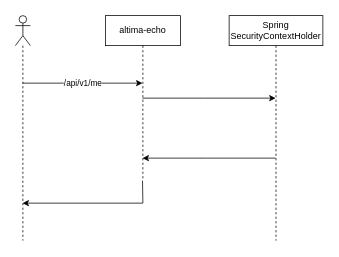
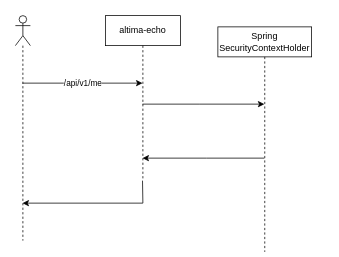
  <mxCell id="0" />
  <mxCell id="1" parent="0" />
  <mxCell id="2" value="/api/v1/me" style="edgeStyle=elbowEdgeStyle;rounded=0;orthogonalLoop=1;jettySize=auto;html=1;elbow=vertical;curved=0;" parent="1" source="3" target="7" edge="1"><mxGeometry relative="1" as="geometry"><mxPoint x="199.5" y="110" as="targetPoint" /><Array as="points"><mxPoint x="105" y="110" /></Array><mxPoint as="offset" /></mxGeometry></mxCell>
  <mxCell id="3" value="" style="shape=umlLifeline;perimeter=lifelinePerimeter;whiteSpace=wrap;html=1;container=1;dropTarget=0;collapsible=0;recursiveResize=0;outlineConnect=0;portConstraint=eastwest;newEdgeStyle={&quot;edgeStyle&quot;:&quot;elbowEdgeStyle&quot;,&quot;elbow&quot;:&quot;vertical&quot;,&quot;curved&quot;:0,&quot;rounded&quot;:0};participant=umlActor;" parent="1" vertex="1"><mxGeometry x="20" y="20" width="20" height="300" as="geometry" /></mxCell>
  <mxCell id="4" style="edgeStyle=elbowEdgeStyle;rounded=0;orthogonalLoop=1;jettySize=auto;html=1;elbow=vertical;curved=0;" parent="1" source="7" target="8" edge="1"><mxGeometry relative="1" as="geometry"><mxPoint x="199.5" y="170" as="sourcePoint" /><mxPoint x="359.5" y="170" as="targetPoint" /></mxGeometry></mxCell>
  <mxCell id="5" style="edgeStyle=elbowEdgeStyle;rounded=0;orthogonalLoop=1;jettySize=auto;html=1;elbow=vertical;curved=0;" parent="1" source="7" target="3" edge="1"><mxGeometry relative="1" as="geometry"><mxPoint x="199.5" y="270" as="sourcePoint" /><Array as="points"><mxPoint x="105" y="270" /></Array></mxGeometry></mxCell>
  <mxCell id="6" style="edgeStyle=elbowEdgeStyle;rounded=0;orthogonalLoop=1;jettySize=auto;html=1;elbow=vertical;curved=0;" parent="1" source="8" target="7" edge="1"><mxGeometry relative="1" as="geometry"><mxPoint x="199.5" y="210" as="targetPoint" /><Array as="points"><mxPoint x="275" y="210" /></Array><mxPoint x="359.5" y="210" as="sourcePoint" /></mxGeometry></mxCell>
  <mxCell id="7" value="altima-echo" style="shape=umlLifeline;perimeter=lifelinePerimeter;whiteSpace=wrap;html=1;container=1;dropTarget=0;collapsible=0;recursiveResize=0;outlineConnect=0;portConstraint=eastwest;newEdgeStyle={&quot;edgeStyle&quot;:&quot;elbowEdgeStyle&quot;,&quot;elbow&quot;:&quot;vertical&quot;,&quot;curved&quot;:0,&quot;rounded&quot;:0};" parent="1" vertex="1"><mxGeometry x="140" y="20" width="100" height="220" as="geometry" /></mxCell>
- <mxCell id="8" value="Spring SecurityContextHolder" style="shape=umlLifeline;perimeter=lifelinePerimeter;whiteSpace=wrap;html=1;container=1;dropTarget=0;collapsible=0;recursiveResize=0;outlineConnect=0;portConstraint=eastwest;newEdgeStyle={&quot;edgeStyle&quot;:&quot;elbowEdgeStyle&quot;,&quot;elbow&quot;:&quot;vertical&quot;,&quot;curved&quot;:0,&quot;rounded&quot;:0};" vertex="1" parent="1"><mxGeometry x="305" y="20" width="125" height="300" as="geometry" /></mxCell>
+ <mxCell id="8" value="Spring SecurityContextHolder" style="shape=umlLifeline;perimeter=lifelinePerimeter;whiteSpace=wrap;html=1;container=1;dropTarget=0;collapsible=0;recursiveResize=0;outlineConnect=0;portConstraint=eastwest;newEdgeStyle={&quot;edgeStyle&quot;:&quot;elbowEdgeStyle&quot;,&quot;elbow&quot;:&quot;vertical&quot;,&quot;curved&quot;:0,&quot;rounded&quot;:0};" vertex="1" parent="1"><mxGeometry x="290" y="35" width="125" height="300" as="geometry" /></mxCell>
